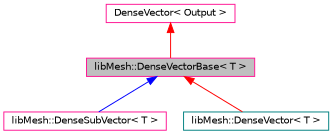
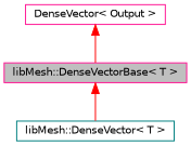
  digraph {
    node [color=deeppink fillcolor=white fontname=Helvetica fontsize=10 shape=record style=filled]
    edge [color=red dir=back fontname=Helvetica fontsize=10 labelfontname=Helvetica labelfontsize=10 style=solid]
    n1 [fillcolor=grey75 fontcolor=black height=0.2 label="libMesh::DenseVectorBase\< T \>" width=0.4]
-   n2 [height=0.2 label="libMesh::DenseSubVector\< T \>" width=0.4]
    n3 [color=teal height=0.2 label="libMesh::DenseVector\< T \>" width=0.4]
    n4 [height=0.2 label="DenseVector\< Output \>" width=0.4]
-   n1 -> n2 [color=blue]
    n1 -> n3
    n4 -> n1
  }
